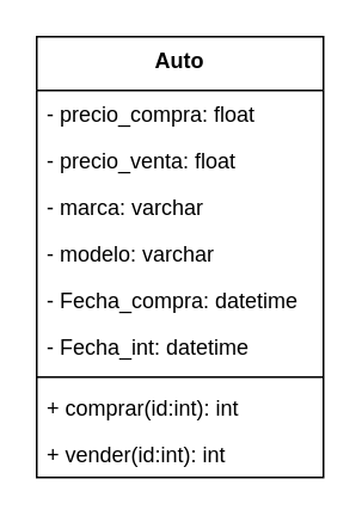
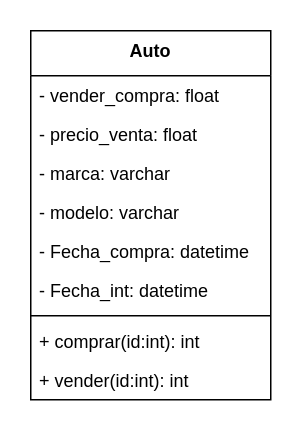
  <mxCell id="0" />
  <mxCell id="1" parent="0" />
  <mxCell id="2" value="Auto" style="swimlane;fontStyle=1;align=center;verticalAlign=top;childLayout=stackLayout;horizontal=1;startSize=30;horizontalStack=0;resizeParent=1;resizeParentMax=0;resizeLast=0;collapsible=1;marginBottom=0;" vertex="1" parent="1"><mxGeometry x="20" y="20" width="160" height="246" as="geometry"><mxRectangle x="40" y="200" width="70" height="30" as="alternateBounds" /></mxGeometry></mxCell>
- <mxCell id="3" value="- precio_compra: float " style="text;strokeColor=none;fillColor=none;align=left;verticalAlign=top;spacingLeft=4;spacingRight=4;overflow=hidden;rotatable=0;points=[[0,0.5],[1,0.5]];portConstraint=eastwest;" vertex="1" parent="2"><mxGeometry y="30" width="160" height="26" as="geometry" /></mxCell>
+ <mxCell id="3" value="- vender_compra: float " style="text;strokeColor=none;fillColor=none;align=left;verticalAlign=top;spacingLeft=4;spacingRight=4;overflow=hidden;rotatable=0;points=[[0,0.5],[1,0.5]];portConstraint=eastwest;" vertex="1" parent="2"><mxGeometry y="30" width="160" height="26" as="geometry" /></mxCell>
  <mxCell id="4" value="- precio_venta: float " style="text;strokeColor=none;fillColor=none;align=left;verticalAlign=top;spacingLeft=4;spacingRight=4;overflow=hidden;rotatable=0;points=[[0,0.5],[1,0.5]];portConstraint=eastwest;" vertex="1" parent="2"><mxGeometry y="56" width="160" height="26" as="geometry" /></mxCell>
  <mxCell id="5" value="- marca: varchar" style="text;strokeColor=none;fillColor=none;align=left;verticalAlign=top;spacingLeft=4;spacingRight=4;overflow=hidden;rotatable=0;points=[[0,0.5],[1,0.5]];portConstraint=eastwest;" vertex="1" parent="2"><mxGeometry y="82" width="160" height="26" as="geometry" /></mxCell>
  <mxCell id="6" value="- modelo: varchar" style="text;strokeColor=none;fillColor=none;align=left;verticalAlign=top;spacingLeft=4;spacingRight=4;overflow=hidden;rotatable=0;points=[[0,0.5],[1,0.5]];portConstraint=eastwest;" vertex="1" parent="2"><mxGeometry y="108" width="160" height="26" as="geometry" /></mxCell>
  <mxCell id="7" value="- Fecha_compra: datetime" style="text;strokeColor=none;fillColor=none;align=left;verticalAlign=top;spacingLeft=4;spacingRight=4;overflow=hidden;rotatable=0;points=[[0,0.5],[1,0.5]];portConstraint=eastwest;" vertex="1" parent="2"><mxGeometry y="134" width="160" height="26" as="geometry" /></mxCell>
  <mxCell id="8" value="- Fecha_int: datetime" style="text;strokeColor=none;fillColor=none;align=left;verticalAlign=top;spacingLeft=4;spacingRight=4;overflow=hidden;rotatable=0;points=[[0,0.5],[1,0.5]];portConstraint=eastwest;" vertex="1" parent="2"><mxGeometry y="160" width="160" height="26" as="geometry" /></mxCell>
  <mxCell id="9" value="" style="line;strokeWidth=1;fillColor=none;align=left;verticalAlign=middle;spacingTop=-1;spacingLeft=3;spacingRight=3;rotatable=0;labelPosition=right;points=[];portConstraint=eastwest;strokeColor=inherit;" vertex="1" parent="2"><mxGeometry y="186" width="160" height="8" as="geometry" /></mxCell>
  <mxCell id="10" value="+ comprar(id:int): int" style="text;strokeColor=none;fillColor=none;align=left;verticalAlign=top;spacingLeft=4;spacingRight=4;overflow=hidden;rotatable=0;points=[[0,0.5],[1,0.5]];portConstraint=eastwest;" vertex="1" parent="2"><mxGeometry y="194" width="160" height="26" as="geometry" /></mxCell>
  <mxCell id="11" value="+ vender(id:int): int" style="text;strokeColor=none;fillColor=none;align=left;verticalAlign=top;spacingLeft=4;spacingRight=4;overflow=hidden;rotatable=0;points=[[0,0.5],[1,0.5]];portConstraint=eastwest;" vertex="1" parent="2"><mxGeometry y="220" width="160" height="26" as="geometry" /></mxCell>
